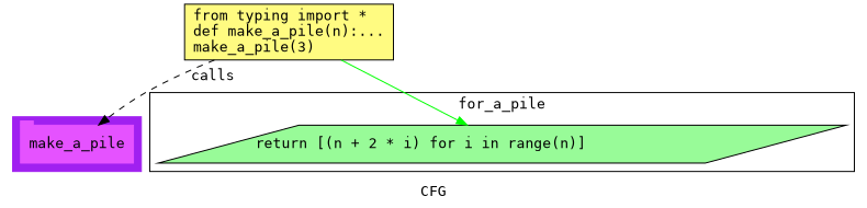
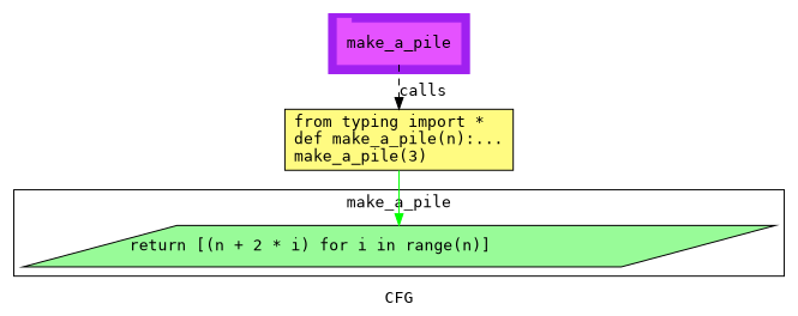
  digraph {
    compound=True
    fontname="DejaVu Sans Mono"
    label=CFG
    pack=False
    rankdir=TB
    ranksep=0.02
    node [fontname="DejaVu Sans Mono" style="filled,solid"]
    edge [fontname="DejaVu Sans Mono"]
    n1 [color="#E552FF" height=0.5 label=make_a_pile linenum="[5]" shape=tab style=filled width=1.4861]
    n2 [fillcolor="#98fb98" height=0.5 label="return [(n + 2 * i) for i in range(n)]\l" linenum="[3]" shape=parallelogram width=8.7353]
    n3 [fillcolor="#FFFB81" height=0.73611 label="from typing import *\ldef make_a_pile(n):...\lmake_a_pile(3)\l" linenum="[1]" shape=rectangle width=2.75]
    subgraph cluster_1 {
      color=purple
      compound=true
      label=""
      shape=tab
      style=filled
      n1
    }
    subgraph cluster_2 {
-     label=for_a_pile
+     label=make_a_pile
      n2
    }
-   n3 -> n1 [label=calls style=dashed]
+   n1 -> n3 [label=calls style=dashed]
    n3 -> n2 [color=green]
  }
